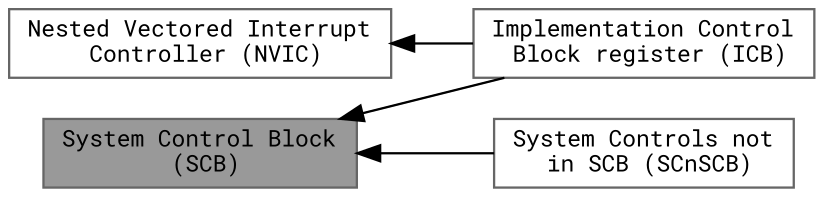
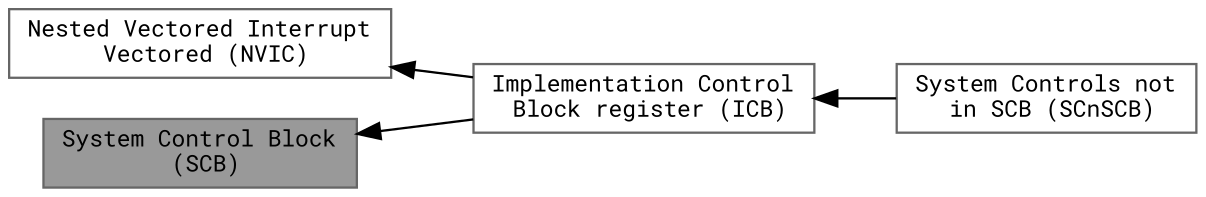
  digraph {
    fontname="Roboto Mono"
    rankdir=LR
    node [color=grey40 fillcolor=white fontname="Roboto Mono" fontsize=10 shape=box style=filled]
    edge [dir=back fontname="Roboto Mono" fontsize=10 labelfontname=Helvetica labelfontsize=10 shape=plaintext style=solid]
    n1 [height=0.2 label="Implementation Control\l Block register (ICB)" width=0.4]
-   n2 [height=0.2 label="Nested Vectored Interrupt\l Controller (NVIC)" width=0.4]
+   n2 [height=0.2 label="Nested Vectored Interrupt\l Vectored (NVIC)" width=0.4]
    n3 [color=gray40 fillcolor=grey60 fontcolor=black height=0.2 label="System Control Block\l (SCB)" width=0.4]
    n4 [height=0.2 label="System Controls not\l in SCB (SCnSCB)" width=0.4]
    n2 -> n1
    n3 -> n1
-   n3 -> n4
+   n1 -> n4
  }
